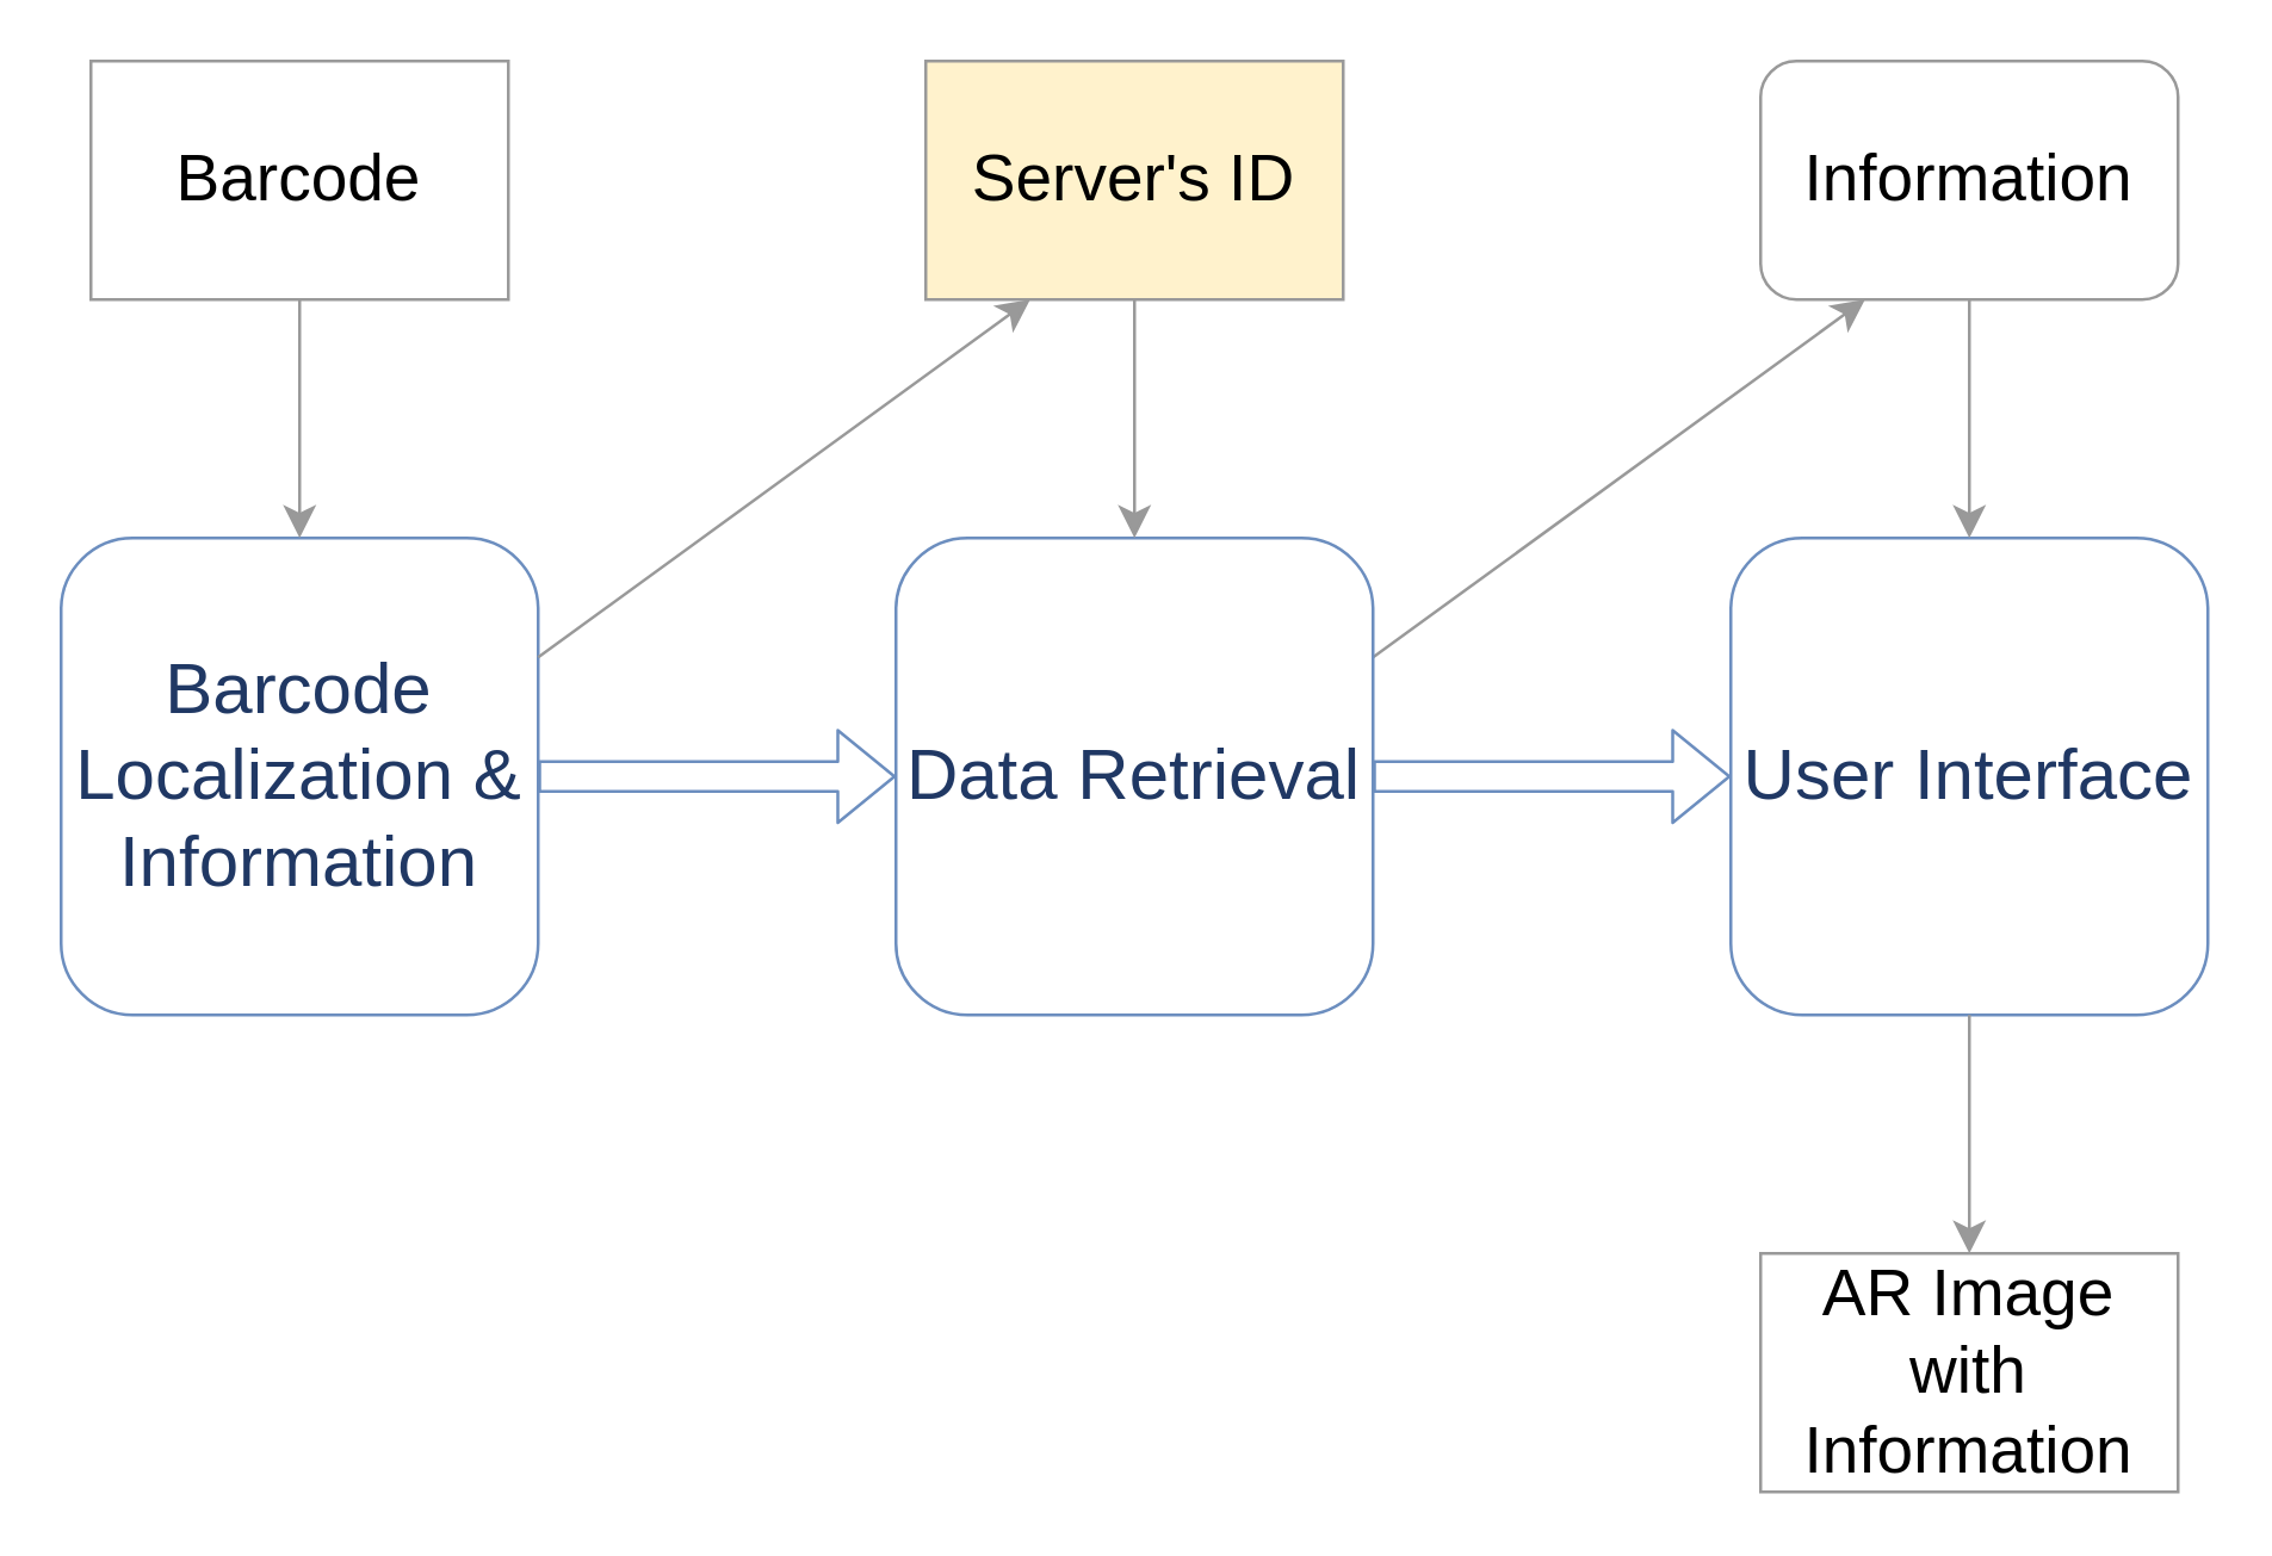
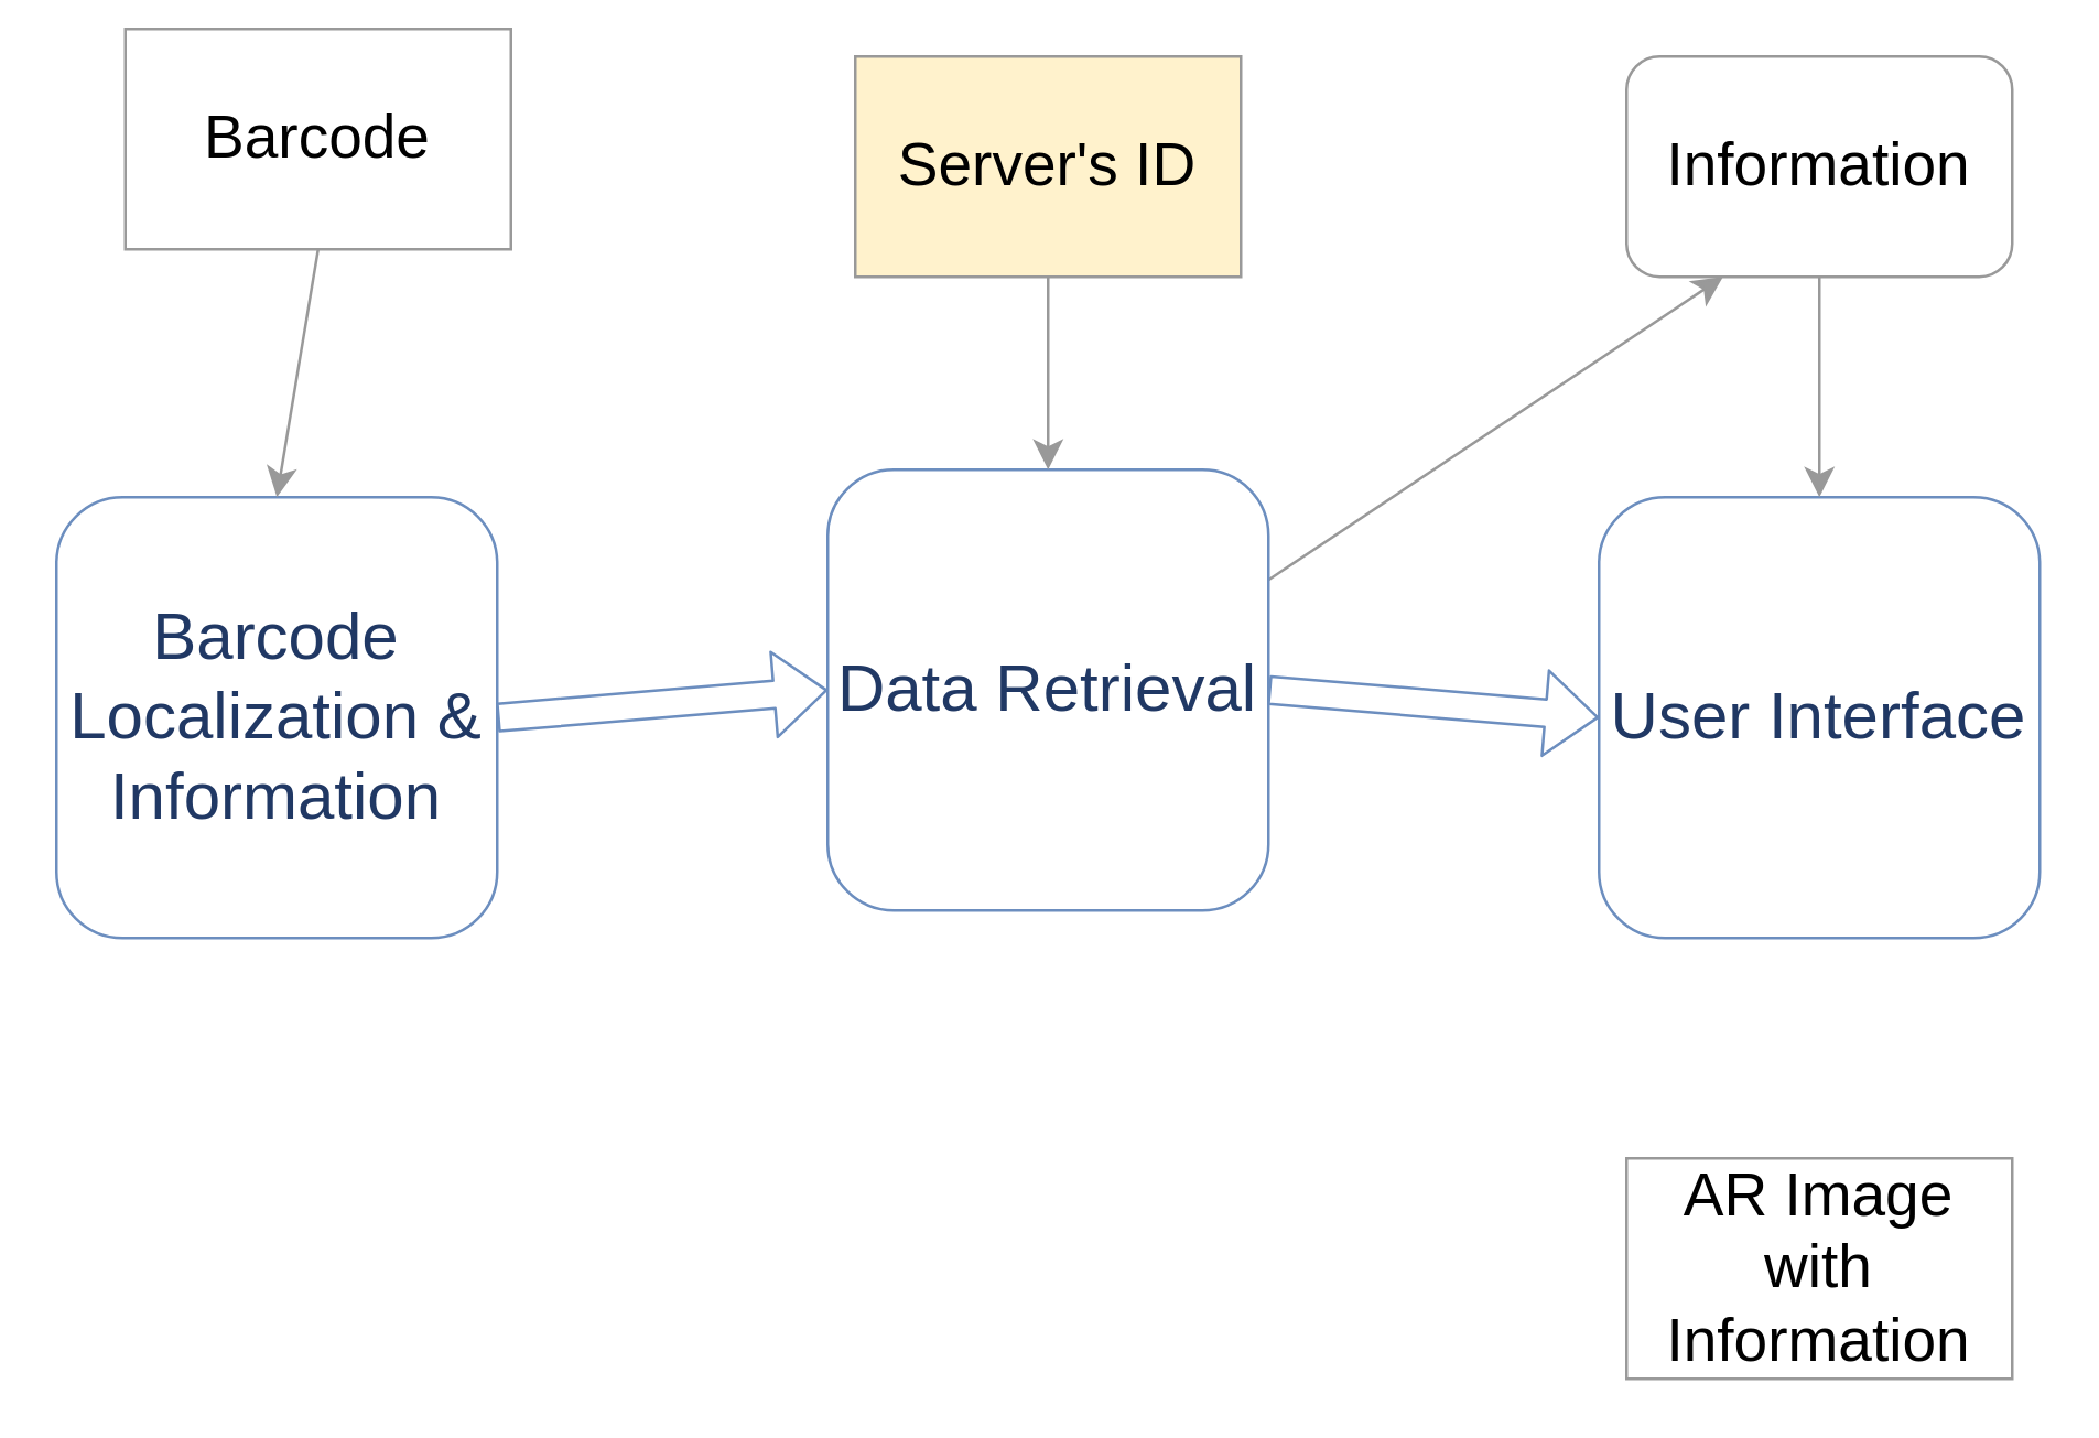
  <mxCell id="0" />
  <mxCell id="1" parent="0" />
  <mxCell id="2" style="edgeStyle=none;html=1;labelBackgroundColor=none;startFill=0;startSize=8;endFill=1;endSize=8;fontFamily=Verdana;fontSize=12;exitX=1;exitY=0.25;exitDx=0;exitDy=0;entryX=0.25;entryY=1;entryDx=0;entryDy=0;strokeColor=#999999;" parent="1" source="7" target="4" edge="1"><mxGeometry relative="1" as="geometry"><mxPoint x="330" y="206" as="sourcePoint" /><mxPoint x="540" y="130" as="targetPoint" /></mxGeometry></mxCell>
- <mxCell id="3" value="&lt;font style=&quot;font-size: 22px&quot;&gt;Barcode&lt;/font&gt;" style="whiteSpace=wrap;html=1;rounded=0;shadow=0;comic=0;labelBackgroundColor=none;strokeWidth=1;fontFamily=Helvetica;fontSize=12;align=center;strokeColor=#999999;" parent="1" vertex="1"><mxGeometry x="30" y="20" width="140" height="80" as="geometry" /></mxCell>
+ <mxCell id="3" value="&lt;font style=&quot;font-size: 22px&quot;&gt;Barcode&lt;/font&gt;" style="whiteSpace=wrap;html=1;rounded=0;shadow=0;comic=0;labelBackgroundColor=none;strokeWidth=1;fontFamily=Helvetica;fontSize=12;align=center;strokeColor=#999999;" parent="1" vertex="1"><mxGeometry x="45" y="10" width="140" height="80" as="geometry" /></mxCell>
  <mxCell id="4" value="&lt;font style=&quot;font-size: 22px&quot;&gt;Information&lt;/font&gt;" style="whiteSpace=wrap;html=1;shadow=0;comic=0;labelBackgroundColor=none;strokeWidth=1;fontFamily=Helvetica;fontSize=12;align=center;strokeColor=#999999;rounded=1;" parent="1" vertex="1"><mxGeometry x="590" y="20" width="140" height="80" as="geometry" /></mxCell>
  <mxCell id="5" value="&lt;font style=&quot;font-size: 24px&quot;&gt;User Interface&lt;/font&gt;" style="whiteSpace=wrap;html=1;rounded=1;shadow=0;comic=0;labelBackgroundColor=none;strokeWidth=1;fontFamily=Helvetica;fontSize=12;align=center;strokeColor=#6c8ebf;fontColor=#203864;" parent="1" vertex="1"><mxGeometry x="580" y="180" width="160" height="160" as="geometry" /></mxCell>
  <mxCell id="6" value="&lt;font style=&quot;font-size: 24px&quot;&gt;Barcode Localization &amp;amp; Information&lt;/font&gt;" style="whiteSpace=wrap;html=1;rounded=1;shadow=0;comic=0;labelBackgroundColor=none;strokeWidth=1;fontFamily=Helvetica;fontSize=12;align=center;strokeColor=#6c8ebf;fontColor=#203864;" parent="1" vertex="1"><mxGeometry x="20" y="180" width="160" height="160" as="geometry" /></mxCell>
- <mxCell id="7" value="&lt;font style=&quot;font-size: 24px&quot;&gt;Data Retrieval&lt;/font&gt;" style="whiteSpace=wrap;html=1;rounded=1;shadow=0;comic=0;labelBackgroundColor=none;strokeWidth=1;fontFamily=Helvetica;fontSize=12;align=center;strokeColor=#6c8ebf;fontColor=#203864;" parent="1" vertex="1"><mxGeometry x="300" y="180" width="160" height="160" as="geometry" /></mxCell>
- <mxCell id="8" style="edgeStyle=none;html=1;labelBackgroundColor=none;startFill=0;startSize=8;endFill=1;endSize=8;fontFamily=Verdana;fontSize=12;entryX=0.25;entryY=1;entryDx=0;entryDy=0;exitX=1;exitY=0.25;exitDx=0;exitDy=0;strokeColor=#999999;" parent="1" source="6" target="11" edge="1"><mxGeometry relative="1" as="geometry"><mxPoint x="160" y="180" as="sourcePoint" /><mxPoint x="150" y="100" as="targetPoint" /></mxGeometry></mxCell>
+ <mxCell id="7" value="&lt;font style=&quot;font-size: 24px&quot;&gt;Data Retrieval&lt;/font&gt;" style="whiteSpace=wrap;html=1;rounded=1;shadow=0;comic=0;labelBackgroundColor=none;strokeWidth=1;fontFamily=Helvetica;fontSize=12;align=center;strokeColor=#6c8ebf;fontColor=#203864;" parent="1" vertex="1"><mxGeometry x="300" y="170" width="160" height="160" as="geometry" /></mxCell>
  <mxCell id="9" value="" style="shape=flexArrow;endArrow=classic;html=1;exitX=1;exitY=0.5;exitDx=0;exitDy=0;entryX=0;entryY=0.5;entryDx=0;entryDy=0;strokeColor=#6c8ebf;fillColor=#FFFFFF;" parent="1" source="6" target="7" edge="1"><mxGeometry width="50" height="50" relative="1" as="geometry"><mxPoint x="400" y="170" as="sourcePoint" /><mxPoint x="450" y="120" as="targetPoint" /></mxGeometry></mxCell>
  <mxCell id="10" value="" style="shape=flexArrow;endArrow=classic;html=1;entryX=0;entryY=0.5;entryDx=0;entryDy=0;exitX=1;exitY=0.5;exitDx=0;exitDy=0;strokeColor=#6c8ebf;fillColor=#FFFFFF;" parent="1" source="7" target="5" edge="1"><mxGeometry width="50" height="50" relative="1" as="geometry"><mxPoint x="400" y="170" as="sourcePoint" /><mxPoint x="450" y="120" as="targetPoint" /></mxGeometry></mxCell>
  <mxCell id="11" value="&lt;div style=&quot;font-size: 22px&quot;&gt;&lt;font style=&quot;font-size: 22px&quot;&gt;Server's ID&lt;/font&gt;&lt;/div&gt;" style="whiteSpace=wrap;html=1;rounded=0;shadow=0;comic=0;labelBackgroundColor=none;strokeWidth=1;fontFamily=Helvetica;fontSize=12;align=center;strokeColor=#999999;fillColor=#fff2cc;" parent="1" vertex="1"><mxGeometry x="310" y="20" width="140" height="80" as="geometry" /></mxCell>
  <mxCell id="12" style="edgeStyle=none;html=1;labelBackgroundColor=none;startFill=0;startSize=8;endFill=1;endSize=8;fontFamily=Verdana;fontSize=12;entryX=0.5;entryY=0;entryDx=0;entryDy=0;exitX=0.5;exitY=1;exitDx=0;exitDy=0;strokeColor=#999999;" parent="1" source="3" target="6" edge="1"><mxGeometry relative="1" as="geometry"><mxPoint x="110" y="150" as="sourcePoint" /><mxPoint x="280" y="30" as="targetPoint" /></mxGeometry></mxCell>
  <mxCell id="13" style="edgeStyle=none;html=1;labelBackgroundColor=none;startFill=0;startSize=8;endFill=1;endSize=8;fontFamily=Verdana;fontSize=12;entryX=0.5;entryY=0;entryDx=0;entryDy=0;exitX=0.5;exitY=1;exitDx=0;exitDy=0;strokeColor=#999999;" parent="1" source="11" target="7" edge="1"><mxGeometry relative="1" as="geometry"><mxPoint x="230" y="230" as="sourcePoint" /><mxPoint x="400" y="110" as="targetPoint" /></mxGeometry></mxCell>
  <mxCell id="14" style="edgeStyle=none;html=1;labelBackgroundColor=none;startFill=0;startSize=8;endFill=1;endSize=8;fontFamily=Verdana;fontSize=12;exitX=0.5;exitY=1;exitDx=0;exitDy=0;entryX=0.5;entryY=0;entryDx=0;entryDy=0;strokeColor=#999999;" parent="1" source="4" target="5" edge="1"><mxGeometry relative="1" as="geometry"><mxPoint x="680" y="120" as="sourcePoint" /><mxPoint x="690" y="150" as="targetPoint" /></mxGeometry></mxCell>
  <mxCell id="15" value="&lt;font style=&quot;font-size: 22px&quot;&gt;AR Image with Information&lt;/font&gt;" style="whiteSpace=wrap;html=1;rounded=0;shadow=0;comic=0;labelBackgroundColor=none;strokeWidth=1;fontFamily=Helvetica;fontSize=12;align=center;strokeColor=#999999;" parent="1" vertex="1"><mxGeometry x="590" y="420" width="140" height="80" as="geometry" /></mxCell>
- <mxCell id="16" style="edgeStyle=none;html=1;labelBackgroundColor=none;startFill=0;startSize=8;endFill=1;endSize=8;fontFamily=Verdana;fontSize=12;exitX=0.5;exitY=1;exitDx=0;exitDy=0;entryX=0.5;entryY=0;entryDx=0;entryDy=0;strokeColor=#999999;" parent="1" source="5" target="15" edge="1"><mxGeometry relative="1" as="geometry"><mxPoint x="660" y="100" as="sourcePoint" /><mxPoint x="660" y="180" as="targetPoint" /></mxGeometry></mxCell>
